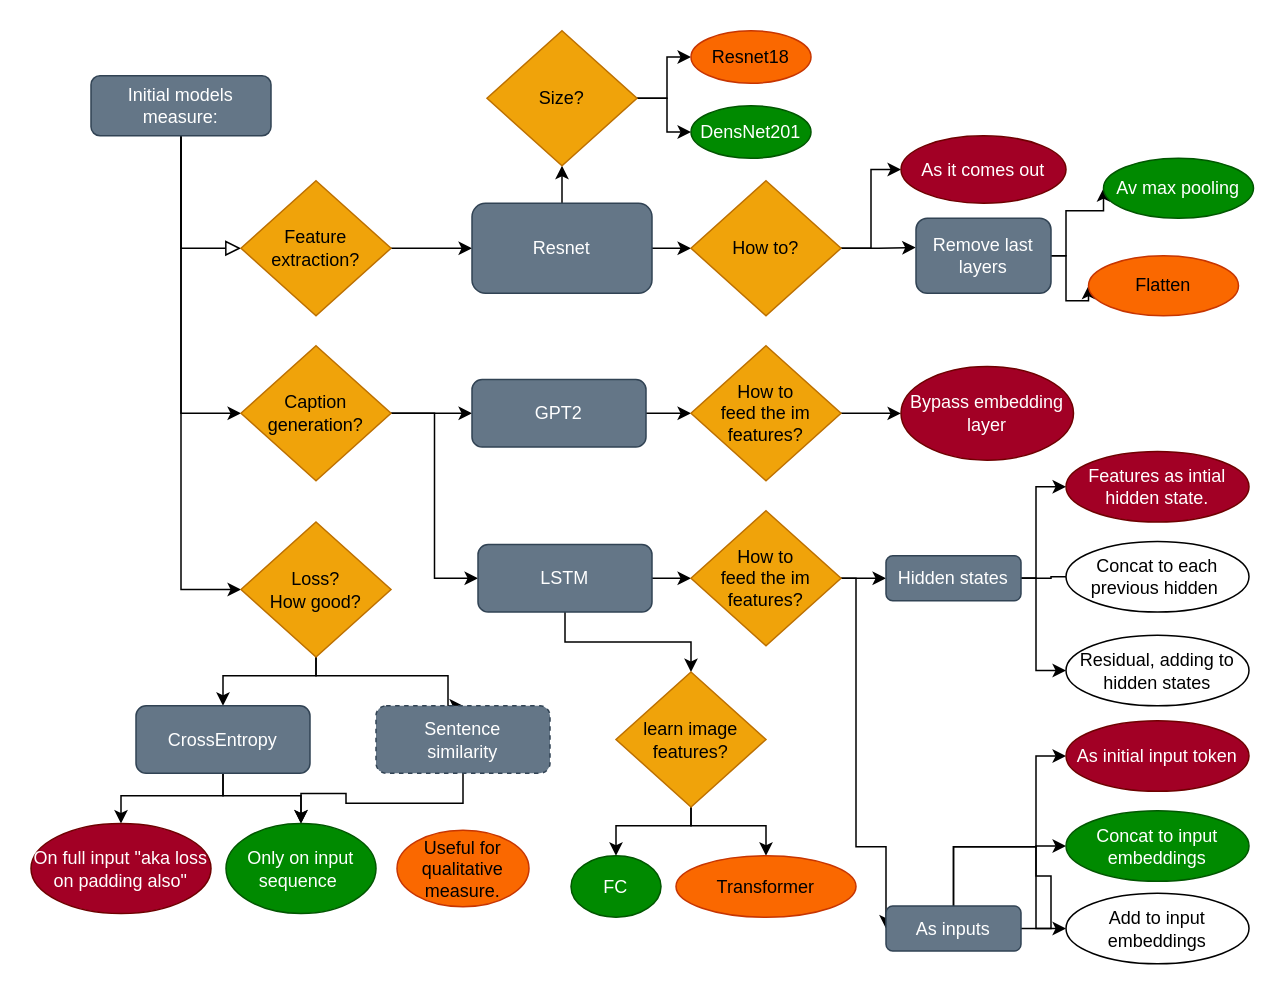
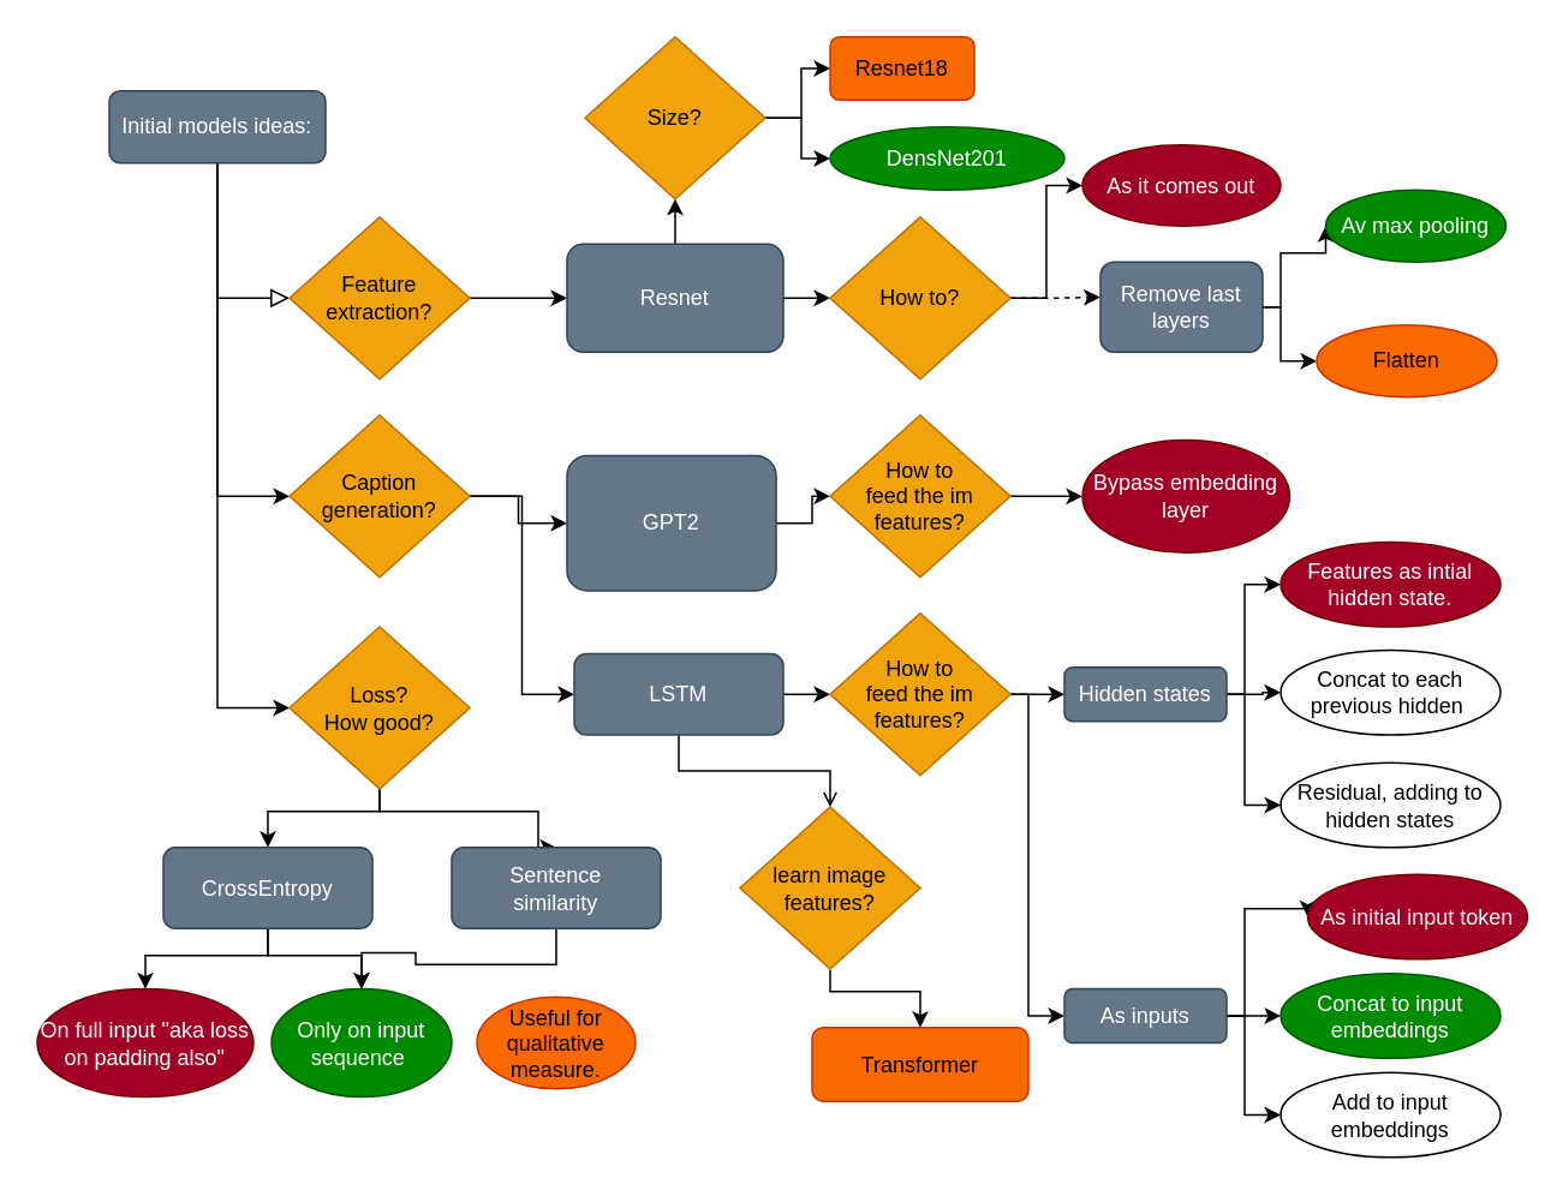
  <mxCell id="0" />
  <mxCell id="1" parent="0" />
  <mxCell id="2" value="" style="rounded=0;html=1;jettySize=auto;orthogonalLoop=1;fontSize=11;endArrow=block;endFill=0;endSize=8;strokeWidth=1;shadow=0;labelBackgroundColor=none;edgeStyle=orthogonalEdgeStyle;entryX=0;entryY=0.5;entryDx=0;entryDy=0;" parent="1" source="5" target="7" edge="1"><mxGeometry relative="1" as="geometry"><mxPoint x="120" y="170" as="targetPoint" /><Array as="points"><mxPoint x="120" y="165" /></Array></mxGeometry></mxCell>
  <mxCell id="3" style="edgeStyle=orthogonalEdgeStyle;rounded=0;orthogonalLoop=1;jettySize=auto;html=1;entryX=0;entryY=0.5;entryDx=0;entryDy=0;" edge="1" parent="1" source="5" target="10"><mxGeometry relative="1" as="geometry" /></mxCell>
  <mxCell id="4" style="edgeStyle=orthogonalEdgeStyle;rounded=0;orthogonalLoop=1;jettySize=auto;html=1;entryX=0;entryY=0.5;entryDx=0;entryDy=0;" edge="1" parent="1" source="5" target="37"><mxGeometry relative="1" as="geometry" /></mxCell>
- <mxCell id="5" value="Initial models measure:" style="rounded=1;whiteSpace=wrap;html=1;fontSize=12;glass=0;strokeWidth=1;shadow=0;fillColor=#647687;fontColor=#ffffff;strokeColor=#314354;" parent="1" vertex="1"><mxGeometry x="60" y="50" width="120" height="40" as="geometry" /></mxCell>
+ <mxCell id="5" value="Initial models ideas:" style="rounded=1;whiteSpace=wrap;html=1;fontSize=12;glass=0;strokeWidth=1;shadow=0;fillColor=#647687;fontColor=#ffffff;strokeColor=#314354;" parent="1" vertex="1"><mxGeometry x="60" y="50" width="120" height="40" as="geometry" /></mxCell>
  <mxCell id="6" style="edgeStyle=orthogonalEdgeStyle;rounded=0;orthogonalLoop=1;jettySize=auto;html=1;exitX=1;exitY=0.5;exitDx=0;exitDy=0;" edge="1" parent="1" source="7" target="13"><mxGeometry relative="1" as="geometry" /></mxCell>
  <mxCell id="7" value="Feature extraction?" style="rhombus;whiteSpace=wrap;html=1;fillColor=#f0a30a;fontColor=#000000;strokeColor=#BD7000;" vertex="1" parent="1"><mxGeometry x="160" y="120" width="100" height="90" as="geometry" /></mxCell>
  <mxCell id="8" style="edgeStyle=orthogonalEdgeStyle;rounded=0;orthogonalLoop=1;jettySize=auto;html=1;exitX=1;exitY=0.5;exitDx=0;exitDy=0;" edge="1" parent="1" source="10" target="29"><mxGeometry relative="1" as="geometry" /></mxCell>
  <mxCell id="9" style="edgeStyle=orthogonalEdgeStyle;rounded=0;orthogonalLoop=1;jettySize=auto;html=1;entryX=0;entryY=0.5;entryDx=0;entryDy=0;" edge="1" parent="1" source="10" target="34"><mxGeometry relative="1" as="geometry" /></mxCell>
  <mxCell id="10" value="Caption generation?" style="rhombus;whiteSpace=wrap;html=1;fillColor=#f0a30a;fontColor=#000000;strokeColor=#BD7000;" vertex="1" parent="1"><mxGeometry x="160" y="230" width="100" height="90" as="geometry" /></mxCell>
  <mxCell id="11" style="edgeStyle=orthogonalEdgeStyle;rounded=0;orthogonalLoop=1;jettySize=auto;html=1;exitX=1;exitY=0.5;exitDx=0;exitDy=0;entryX=0;entryY=0.5;entryDx=0;entryDy=0;" edge="1" parent="1" source="13" target="16"><mxGeometry relative="1" as="geometry" /></mxCell>
  <mxCell id="12" style="edgeStyle=orthogonalEdgeStyle;rounded=0;orthogonalLoop=1;jettySize=auto;html=1;exitX=0.5;exitY=0;exitDx=0;exitDy=0;entryX=0.5;entryY=1;entryDx=0;entryDy=0;" edge="1" parent="1" source="13" target="19"><mxGeometry relative="1" as="geometry" /></mxCell>
  <mxCell id="13" value="Resnet" style="rounded=1;whiteSpace=wrap;html=1;fillColor=#647687;fontColor=#ffffff;strokeColor=#314354;" vertex="1" parent="1"><mxGeometry x="314" y="135" width="120" height="60" as="geometry" /></mxCell>
  <mxCell id="14" style="edgeStyle=orthogonalEdgeStyle;rounded=0;orthogonalLoop=1;jettySize=auto;html=1;exitX=1;exitY=0.5;exitDx=0;exitDy=0;entryX=0;entryY=0.5;entryDx=0;entryDy=0;" edge="1" parent="1" source="16" target="21"><mxGeometry relative="1" as="geometry" /></mxCell>
- <mxCell id="15" style="edgeStyle=orthogonalEdgeStyle;rounded=0;orthogonalLoop=1;jettySize=auto;html=1;entryX=-0.002;entryY=0.39;entryDx=0;entryDy=0;entryPerimeter=0;" edge="1" parent="1" source="16" target="24"><mxGeometry relative="1" as="geometry" /></mxCell>
+ <mxCell id="15" style="edgeStyle=orthogonalEdgeStyle;rounded=0;orthogonalLoop=1;jettySize=auto;html=1;entryX=-0.002;entryY=0.39;entryDx=0;entryDy=0;entryPerimeter=0;dashed=1;" edge="1" parent="1" source="16" target="24"><mxGeometry relative="1" as="geometry" /></mxCell>
  <mxCell id="16" value="How to?" style="rhombus;whiteSpace=wrap;html=1;fillColor=#f0a30a;fontColor=#000000;strokeColor=#BD7000;" vertex="1" parent="1"><mxGeometry x="460" y="120" width="100" height="90" as="geometry" /></mxCell>
  <mxCell id="17" style="edgeStyle=orthogonalEdgeStyle;rounded=0;orthogonalLoop=1;jettySize=auto;html=1;exitX=1;exitY=0.5;exitDx=0;exitDy=0;entryX=0;entryY=0.5;entryDx=0;entryDy=0;" edge="1" parent="1" source="19" target="20"><mxGeometry relative="1" as="geometry" /></mxCell>
  <mxCell id="18" style="edgeStyle=orthogonalEdgeStyle;rounded=0;orthogonalLoop=1;jettySize=auto;html=1;entryX=0;entryY=0.5;entryDx=0;entryDy=0;" edge="1" parent="1" source="19" target="27"><mxGeometry relative="1" as="geometry" /></mxCell>
  <mxCell id="19" value="Size?" style="rhombus;whiteSpace=wrap;html=1;fillColor=#f0a30a;fontColor=#000000;strokeColor=#BD7000;" vertex="1" parent="1"><mxGeometry x="324" y="20" width="100" height="90" as="geometry" /></mxCell>
- <mxCell id="20" value="Resnet18" style="ellipse;whiteSpace=wrap;html=1;fillColor=#fa6800;fontColor=#000000;strokeColor=#C73500;" vertex="1" parent="1"><mxGeometry x="460" y="20" width="80" height="35" as="geometry" /></mxCell>
- <mxCell id="21" value="As it comes out" style="ellipse;whiteSpace=wrap;html=1;fillColor=#a20025;fontColor=#ffffff;strokeColor=#6F0000;" vertex="1" parent="1"><mxGeometry x="600" y="90" width="110" height="45" as="geometry" /></mxCell>
+ <mxCell id="20" value="Resnet18" style="whiteSpace=wrap;html=1;fillColor=#fa6800;fontColor=#000000;strokeColor=#C73500;rounded=1;" vertex="1" parent="1"><mxGeometry x="460" y="20" width="80" height="35" as="geometry" /></mxCell>
+ <mxCell id="21" value="As it comes out" style="ellipse;whiteSpace=wrap;html=1;fillColor=#a20025;fontColor=#ffffff;strokeColor=#6F0000;" vertex="1" parent="1"><mxGeometry x="600" y="80" width="110" height="45" as="geometry" /></mxCell>
  <mxCell id="22" style="edgeStyle=orthogonalEdgeStyle;rounded=0;orthogonalLoop=1;jettySize=auto;html=1;exitX=1;exitY=0.5;exitDx=0;exitDy=0;entryX=0;entryY=0.5;entryDx=0;entryDy=0;" edge="1" parent="1" source="24" target="25"><mxGeometry relative="1" as="geometry"><Array as="points"><mxPoint x="710" y="170" /><mxPoint x="710" y="140" /></Array></mxGeometry></mxCell>
  <mxCell id="23" style="edgeStyle=orthogonalEdgeStyle;rounded=0;orthogonalLoop=1;jettySize=auto;html=1;exitX=1;exitY=0.5;exitDx=0;exitDy=0;entryX=0;entryY=0.5;entryDx=0;entryDy=0;" edge="1" parent="1" source="24" target="26"><mxGeometry relative="1" as="geometry"><Array as="points"><mxPoint x="710" y="170" /><mxPoint x="710" y="200" /></Array></mxGeometry></mxCell>
  <mxCell id="24" value="Remove last layers" style="rounded=1;whiteSpace=wrap;html=1;fillColor=#647687;fontColor=#ffffff;strokeColor=#314354;" vertex="1" parent="1"><mxGeometry x="610" y="145" width="90" height="50" as="geometry" /></mxCell>
  <mxCell id="25" value="Av max pooling" style="ellipse;whiteSpace=wrap;html=1;fillColor=#008a00;fontColor=#ffffff;strokeColor=#005700;" vertex="1" parent="1"><mxGeometry x="735" y="105" width="100" height="40" as="geometry" /></mxCell>
- <mxCell id="26" value="Flatten" style="ellipse;whiteSpace=wrap;html=1;fillColor=#fa6800;fontColor=#000000;strokeColor=#C73500;" vertex="1" parent="1"><mxGeometry x="725" y="170" width="100" height="40" as="geometry" /></mxCell>
- <mxCell id="27" value="DensNet201" style="ellipse;whiteSpace=wrap;html=1;fillColor=#008a00;fontColor=#ffffff;strokeColor=#005700;" vertex="1" parent="1"><mxGeometry x="460" y="70" width="80" height="35" as="geometry" /></mxCell>
+ <mxCell id="26" value="Flatten" style="ellipse;whiteSpace=wrap;html=1;fillColor=#fa6800;fontColor=#000000;strokeColor=#C73500;" vertex="1" parent="1"><mxGeometry x="730" y="180" width="100" height="40" as="geometry" /></mxCell>
+ <mxCell id="27" value="DensNet201" style="ellipse;whiteSpace=wrap;html=1;fillColor=#008a00;fontColor=#ffffff;strokeColor=#005700;" vertex="1" parent="1"><mxGeometry x="460" y="70" width="130" height="35" as="geometry" /></mxCell>
  <mxCell id="28" style="edgeStyle=orthogonalEdgeStyle;rounded=0;orthogonalLoop=1;jettySize=auto;html=1;exitX=1;exitY=0.5;exitDx=0;exitDy=0;" edge="1" parent="1" source="29" target="31"><mxGeometry relative="1" as="geometry" /></mxCell>
- <mxCell id="29" value="GPT2" style="rounded=1;whiteSpace=wrap;html=1;fillColor=#647687;fontColor=#ffffff;strokeColor=#314354;" vertex="1" parent="1"><mxGeometry x="314" y="252.5" width="116" height="45" as="geometry" /></mxCell>
+ <mxCell id="29" value="GPT2" style="rounded=1;whiteSpace=wrap;html=1;fillColor=#647687;fontColor=#ffffff;strokeColor=#314354;" vertex="1" parent="1"><mxGeometry x="314" y="252.5" width="116" height="75" as="geometry" /></mxCell>
  <mxCell id="30" style="edgeStyle=orthogonalEdgeStyle;rounded=0;orthogonalLoop=1;jettySize=auto;html=1;exitX=1;exitY=0.5;exitDx=0;exitDy=0;" edge="1" parent="1" source="31" target="46"><mxGeometry relative="1" as="geometry" /></mxCell>
  <mxCell id="31" value="How to &lt;br&gt;feed the im features?" style="rhombus;whiteSpace=wrap;html=1;fillColor=#f0a30a;fontColor=#000000;strokeColor=#BD7000;" vertex="1" parent="1"><mxGeometry x="460" y="230" width="100" height="90" as="geometry" /></mxCell>
  <mxCell id="32" style="edgeStyle=orthogonalEdgeStyle;rounded=0;orthogonalLoop=1;jettySize=auto;html=1;entryX=0;entryY=0.5;entryDx=0;entryDy=0;" edge="1" parent="1" source="34" target="45"><mxGeometry relative="1" as="geometry" /></mxCell>
- <mxCell id="33" style="edgeStyle=orthogonalEdgeStyle;rounded=0;orthogonalLoop=1;jettySize=auto;html=1;entryX=0.5;entryY=0;entryDx=0;entryDy=0;" edge="1" parent="1" source="34" target="64"><mxGeometry relative="1" as="geometry" /></mxCell>
+ <mxCell id="33" style="edgeStyle=orthogonalEdgeStyle;rounded=0;orthogonalLoop=1;jettySize=auto;html=1;entryX=0.5;entryY=0;entryDx=0;entryDy=0;endArrow=open;" edge="1" parent="1" source="34" target="64"><mxGeometry relative="1" as="geometry" /></mxCell>
  <mxCell id="34" value="LSTM" style="rounded=1;whiteSpace=wrap;html=1;fillColor=#647687;fontColor=#ffffff;strokeColor=#314354;" vertex="1" parent="1"><mxGeometry x="318" y="362.5" width="116" height="45" as="geometry" /></mxCell>
  <mxCell id="35" style="edgeStyle=orthogonalEdgeStyle;rounded=0;orthogonalLoop=1;jettySize=auto;html=1;entryX=0.5;entryY=0;entryDx=0;entryDy=0;" edge="1" parent="1" source="37" target="40"><mxGeometry relative="1" as="geometry"><Array as="points"><mxPoint x="210" y="450" /><mxPoint x="148" y="450" /></Array></mxGeometry></mxCell>
  <mxCell id="36" style="edgeStyle=orthogonalEdgeStyle;rounded=0;orthogonalLoop=1;jettySize=auto;html=1;entryX=0.5;entryY=0;entryDx=0;entryDy=0;" edge="1" parent="1" source="37" target="42"><mxGeometry relative="1" as="geometry"><Array as="points"><mxPoint x="210" y="450" /><mxPoint x="298" y="450" /></Array></mxGeometry></mxCell>
  <mxCell id="37" value="Loss? &lt;br&gt;How good?" style="rhombus;whiteSpace=wrap;html=1;fillColor=#f0a30a;fontColor=#000000;strokeColor=#BD7000;" vertex="1" parent="1"><mxGeometry x="160" y="347.5" width="100" height="90" as="geometry" /></mxCell>
  <mxCell id="38" style="edgeStyle=orthogonalEdgeStyle;rounded=0;orthogonalLoop=1;jettySize=auto;html=1;entryX=0.5;entryY=0;entryDx=0;entryDy=0;" edge="1" parent="1" source="40" target="67"><mxGeometry relative="1" as="geometry"><Array as="points"><mxPoint x="148" y="530" /><mxPoint x="80" y="530" /></Array></mxGeometry></mxCell>
  <mxCell id="39" style="edgeStyle=orthogonalEdgeStyle;rounded=0;orthogonalLoop=1;jettySize=auto;html=1;entryX=0.5;entryY=0;entryDx=0;entryDy=0;" edge="1" parent="1" source="40" target="68"><mxGeometry relative="1" as="geometry"><Array as="points"><mxPoint x="148" y="530" /><mxPoint x="200" y="530" /></Array></mxGeometry></mxCell>
  <mxCell id="40" value="CrossEntropy" style="rounded=1;whiteSpace=wrap;html=1;fillColor=#647687;fontColor=#ffffff;strokeColor=#314354;" vertex="1" parent="1"><mxGeometry x="90" y="470" width="116" height="45" as="geometry" /></mxCell>
  <mxCell id="41" style="edgeStyle=orthogonalEdgeStyle;rounded=0;orthogonalLoop=1;jettySize=auto;html=1;" edge="1" parent="1" source="42" target="68"><mxGeometry relative="1" as="geometry" /></mxCell>
- <mxCell id="42" value="Sentence &lt;br&gt;similarity" style="rounded=1;whiteSpace=wrap;html=1;fillColor=#647687;fontColor=#ffffff;strokeColor=#314354;dashed=1;" vertex="1" parent="1"><mxGeometry x="250" y="470" width="116" height="45" as="geometry" /></mxCell>
+ <mxCell id="42" value="Sentence &lt;br&gt;similarity" style="rounded=1;whiteSpace=wrap;html=1;fillColor=#647687;fontColor=#ffffff;strokeColor=#314354;" vertex="1" parent="1"><mxGeometry x="250" y="470" width="116" height="45" as="geometry" /></mxCell>
  <mxCell id="43" style="edgeStyle=orthogonalEdgeStyle;rounded=0;orthogonalLoop=1;jettySize=auto;html=1;entryX=0;entryY=0.5;entryDx=0;entryDy=0;" edge="1" parent="1" source="45" target="52"><mxGeometry relative="1" as="geometry" /></mxCell>
  <mxCell id="44" style="edgeStyle=orthogonalEdgeStyle;rounded=0;orthogonalLoop=1;jettySize=auto;html=1;entryX=0;entryY=0.5;entryDx=0;entryDy=0;" edge="1" parent="1" source="45" target="56"><mxGeometry relative="1" as="geometry"><Array as="points"><mxPoint x="570" y="385" /><mxPoint x="570" y="564" /></Array></mxGeometry></mxCell>
  <mxCell id="45" value="How to &lt;br&gt;feed the im features?" style="rhombus;whiteSpace=wrap;html=1;fillColor=#f0a30a;fontColor=#000000;strokeColor=#BD7000;" vertex="1" parent="1"><mxGeometry x="460" y="340" width="100" height="90" as="geometry" /></mxCell>
  <mxCell id="46" value="Bypass embedding layer" style="ellipse;whiteSpace=wrap;html=1;fillColor=#a20025;fontColor=#ffffff;strokeColor=#6F0000;" vertex="1" parent="1"><mxGeometry x="600" y="243.75" width="115" height="62.5" as="geometry" /></mxCell>
  <mxCell id="47" value="Features as intial hidden state." style="ellipse;whiteSpace=wrap;html=1;fillColor=#a20025;fontColor=#ffffff;strokeColor=#6F0000;" vertex="1" parent="1"><mxGeometry x="710" y="300.5" width="122" height="47" as="geometry" /></mxCell>
  <mxCell id="48" value="Concat to each previous hidden&amp;nbsp;" style="ellipse;whiteSpace=wrap;html=1;" vertex="1" parent="1"><mxGeometry x="710" y="360.5" width="122" height="47" as="geometry" /></mxCell>
  <mxCell id="49" style="edgeStyle=orthogonalEdgeStyle;rounded=0;orthogonalLoop=1;jettySize=auto;html=1;entryX=0;entryY=0.5;entryDx=0;entryDy=0;" edge="1" parent="1" source="52" target="47"><mxGeometry relative="1" as="geometry"><Array as="points"><mxPoint x="690" y="385" /><mxPoint x="690" y="324" /></Array></mxGeometry></mxCell>
- <mxCell id="50" style="edgeStyle=orthogonalEdgeStyle;rounded=0;orthogonalLoop=1;jettySize=auto;html=1;entryX=0;entryY=0.5;entryDx=0;entryDy=0;endArrow=none;" edge="1" parent="1" source="52" target="48"><mxGeometry relative="1" as="geometry" /></mxCell>
+ <mxCell id="50" style="edgeStyle=orthogonalEdgeStyle;rounded=0;orthogonalLoop=1;jettySize=auto;html=1;entryX=0;entryY=0.5;entryDx=0;entryDy=0;" edge="1" parent="1" source="52" target="48"><mxGeometry relative="1" as="geometry" /></mxCell>
  <mxCell id="51" style="edgeStyle=orthogonalEdgeStyle;rounded=0;orthogonalLoop=1;jettySize=auto;html=1;entryX=0;entryY=0.5;entryDx=0;entryDy=0;" edge="1" parent="1" source="52" target="57"><mxGeometry relative="1" as="geometry"><Array as="points"><mxPoint x="690" y="385" /><mxPoint x="690" y="446" /></Array></mxGeometry></mxCell>
  <mxCell id="52" value="Hidden states" style="rounded=1;whiteSpace=wrap;html=1;fillColor=#647687;fontColor=#ffffff;strokeColor=#314354;" vertex="1" parent="1"><mxGeometry x="590" y="370" width="90" height="30" as="geometry" /></mxCell>
  <mxCell id="53" style="edgeStyle=orthogonalEdgeStyle;rounded=0;orthogonalLoop=1;jettySize=auto;html=1;entryX=0;entryY=0.5;entryDx=0;entryDy=0;" edge="1" parent="1" source="56" target="60"><mxGeometry relative="1" as="geometry"><Array as="points"><mxPoint x="690" y="564" /><mxPoint x="690" y="504" /></Array></mxGeometry></mxCell>
  <mxCell id="54" style="edgeStyle=orthogonalEdgeStyle;rounded=0;orthogonalLoop=1;jettySize=auto;html=1;entryX=0;entryY=0.5;entryDx=0;entryDy=0;" edge="1" parent="1" source="56" target="58"><mxGeometry relative="1" as="geometry" /></mxCell>
  <mxCell id="55" style="edgeStyle=orthogonalEdgeStyle;rounded=0;orthogonalLoop=1;jettySize=auto;html=1;entryX=0;entryY=0.5;entryDx=0;entryDy=0;" edge="1" parent="1" source="56" target="59"><mxGeometry relative="1" as="geometry"><Array as="points"><mxPoint x="690" y="564" /><mxPoint x="690" y="619" /></Array></mxGeometry></mxCell>
- <mxCell id="56" value="As inputs" style="rounded=1;whiteSpace=wrap;html=1;fillColor=#647687;fontColor=#ffffff;strokeColor=#314354;" vertex="1" parent="1"><mxGeometry x="590" y="603.5" width="90" height="30" as="geometry" /></mxCell>
+ <mxCell id="56" value="As inputs" style="rounded=1;whiteSpace=wrap;html=1;fillColor=#647687;fontColor=#ffffff;strokeColor=#314354;" vertex="1" parent="1"><mxGeometry x="590" y="548.5" width="90" height="30" as="geometry" /></mxCell>
  <mxCell id="57" value="Residual, adding to hidden states" style="ellipse;whiteSpace=wrap;html=1;" vertex="1" parent="1"><mxGeometry x="710" y="423" width="122" height="47" as="geometry" /></mxCell>
  <mxCell id="58" value="Concat to input embeddings" style="ellipse;whiteSpace=wrap;html=1;fillColor=#008a00;fontColor=#ffffff;strokeColor=#005700;" vertex="1" parent="1"><mxGeometry x="710" y="540" width="122" height="47" as="geometry" /></mxCell>
  <mxCell id="59" value="Add to input embeddings" style="ellipse;whiteSpace=wrap;html=1;" vertex="1" parent="1"><mxGeometry x="710" y="595" width="122" height="47" as="geometry" /></mxCell>
- <mxCell id="60" value="As initial input token" style="ellipse;whiteSpace=wrap;html=1;fillColor=#a20025;fontColor=#ffffff;strokeColor=#6F0000;" vertex="1" parent="1"><mxGeometry x="710" y="480" width="122" height="47" as="geometry" /></mxCell>
+ <mxCell id="60" value="As initial input token" style="ellipse;whiteSpace=wrap;html=1;fillColor=#a20025;fontColor=#ffffff;strokeColor=#6F0000;" vertex="1" parent="1"><mxGeometry x="725" y="485" width="122" height="47" as="geometry" /></mxCell>
  <mxCell id="61" style="edgeStyle=orthogonalEdgeStyle;rounded=0;orthogonalLoop=1;jettySize=auto;html=1;exitX=0.5;exitY=1;exitDx=0;exitDy=0;" edge="1" parent="1" source="56" target="56"><mxGeometry relative="1" as="geometry" /></mxCell>
  <mxCell id="62" style="edgeStyle=orthogonalEdgeStyle;rounded=0;orthogonalLoop=1;jettySize=auto;html=1;entryX=0.5;entryY=0;entryDx=0;entryDy=0;" edge="1" parent="1" target="66"><mxGeometry relative="1" as="geometry"><mxPoint x="460" y="538" as="sourcePoint" /><Array as="points"><mxPoint x="460" y="550" /><mxPoint x="510" y="550" /></Array></mxGeometry></mxCell>
- <mxCell id="63" style="edgeStyle=orthogonalEdgeStyle;rounded=0;orthogonalLoop=1;jettySize=auto;html=1;entryX=0.5;entryY=0;entryDx=0;entryDy=0;" edge="1" parent="1" source="64" target="65"><mxGeometry relative="1" as="geometry"><Array as="points"><mxPoint x="460" y="550" /><mxPoint x="410" y="550" /></Array></mxGeometry></mxCell>
  <mxCell id="64" value="learn image features?" style="rhombus;whiteSpace=wrap;html=1;fillColor=#f0a30a;fontColor=#000000;strokeColor=#BD7000;" vertex="1" parent="1"><mxGeometry x="410" y="447.5" width="100" height="90" as="geometry" /></mxCell>
- <mxCell id="65" value="FC" style="ellipse;whiteSpace=wrap;html=1;fillColor=#008a00;fontColor=#ffffff;strokeColor=#005700;" vertex="1" parent="1"><mxGeometry x="380" y="570" width="60" height="41" as="geometry" /></mxCell>
- <mxCell id="66" value="Transformer" style="ellipse;whiteSpace=wrap;html=1;fillColor=#fa6800;fontColor=#000000;strokeColor=#C73500;" vertex="1" parent="1"><mxGeometry x="450" y="570" width="120" height="41" as="geometry" /></mxCell>
+ <mxCell id="66" value="Transformer" style="whiteSpace=wrap;html=1;fillColor=#fa6800;fontColor=#000000;strokeColor=#C73500;rounded=1;" vertex="1" parent="1"><mxGeometry x="450" y="570" width="120" height="41" as="geometry" /></mxCell>
  <mxCell id="67" value="On full input &quot;aka loss on padding also&quot;" style="ellipse;whiteSpace=wrap;html=1;fillColor=#a20025;fontColor=#ffffff;strokeColor=#6F0000;" vertex="1" parent="1"><mxGeometry y="548.5" width="120" height="60" as="geometry" x="20" /></mxCell>
  <mxCell id="68" value="Only on input sequence&amp;nbsp;" style="ellipse;whiteSpace=wrap;html=1;fillColor=#008a00;fontColor=#ffffff;strokeColor=#005700;" vertex="1" parent="1"><mxGeometry x="150" y="548.5" width="100" height="60" as="geometry" /></mxCell>
  <mxCell id="69" value="Useful for qualitative measure." style="ellipse;whiteSpace=wrap;html=1;fillColor=#fa6800;fontColor=#000000;strokeColor=#C73500;" vertex="1" parent="1"><mxGeometry x="264" y="553" width="88" height="51" as="geometry" /></mxCell>
